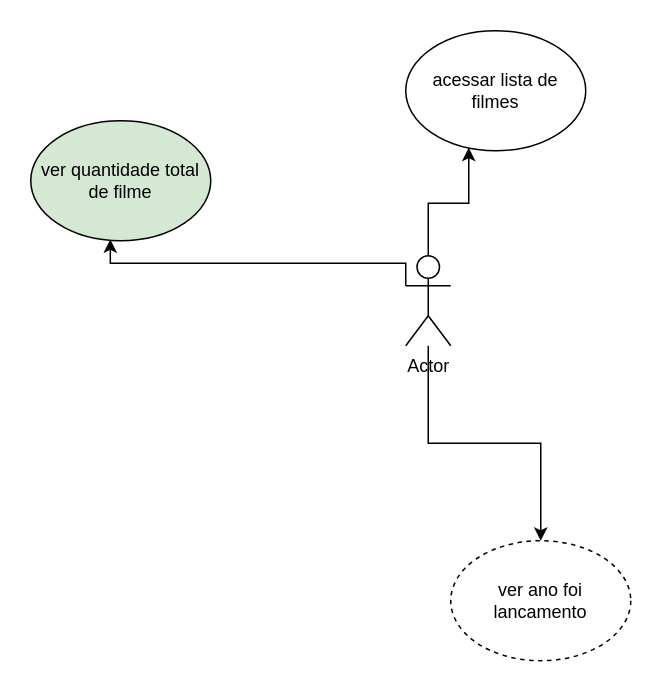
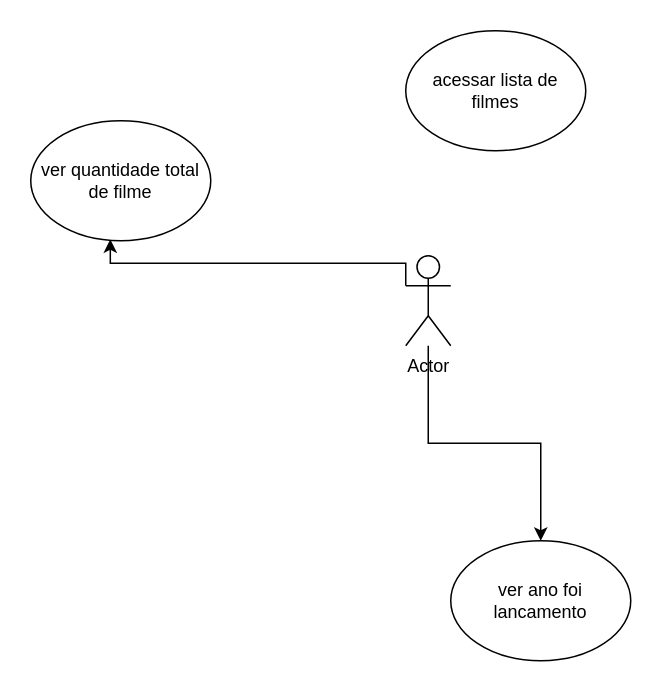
  <mxCell id="0" />
  <mxCell id="1" parent="0" />
- <mxCell id="2" style="edgeStyle=orthogonalEdgeStyle;rounded=0;orthogonalLoop=1;jettySize=auto;html=1;entryX=0.35;entryY=0.975;entryDx=0;entryDy=0;entryPerimeter=0;elbow=vertical;" edge="1" parent="1" source="5" target="6"><mxGeometry relative="1" as="geometry" /></mxCell>
  <mxCell id="3" style="edgeStyle=elbowEdgeStyle;rounded=0;orthogonalLoop=1;jettySize=auto;html=1;elbow=vertical;" edge="1" parent="1" source="5" target="8"><mxGeometry relative="1" as="geometry" /></mxCell>
  <mxCell id="4" style="edgeStyle=elbowEdgeStyle;rounded=0;orthogonalLoop=1;jettySize=auto;elbow=vertical;html=1;exitX=0;exitY=0.333;exitDx=0;exitDy=0;exitPerimeter=0;entryX=0.442;entryY=0.988;entryDx=0;entryDy=0;entryPerimeter=0;" edge="1" parent="1" source="5" target="7"><mxGeometry relative="1" as="geometry" /></mxCell>
  <mxCell id="5" value="Actor" style="shape=umlActor;verticalLabelPosition=bottom;verticalAlign=top;html=1;outlineConnect=0;" vertex="1" parent="1"><mxGeometry x="270" y="170" width="30" height="60" as="geometry" /></mxCell>
  <mxCell id="6" value="acessar lista de filmes" style="ellipse;whiteSpace=wrap;html=1;" vertex="1" parent="1"><mxGeometry x="270" y="20" width="120" height="80" as="geometry" /></mxCell>
- <mxCell id="7" value="ver quantidade total de filme" style="ellipse;whiteSpace=wrap;html=1;fillColor=#d5e8d4;" vertex="1" parent="1"><mxGeometry x="20" y="80" width="120" height="80" as="geometry" /></mxCell>
- <mxCell id="8" value="ver ano foi lancamento" style="ellipse;whiteSpace=wrap;html=1;dashed=1;" vertex="1" parent="1"><mxGeometry x="300" y="360" width="120" height="80" as="geometry" /></mxCell>
+ <mxCell id="7" value="ver quantidade total de filme" style="ellipse;whiteSpace=wrap;html=1;" vertex="1" parent="1"><mxGeometry x="20" y="80" width="120" height="80" as="geometry" /></mxCell>
+ <mxCell id="8" value="ver ano foi lancamento" style="ellipse;whiteSpace=wrap;html=1;" vertex="1" parent="1"><mxGeometry x="300" y="360" width="120" height="80" as="geometry" /></mxCell>
